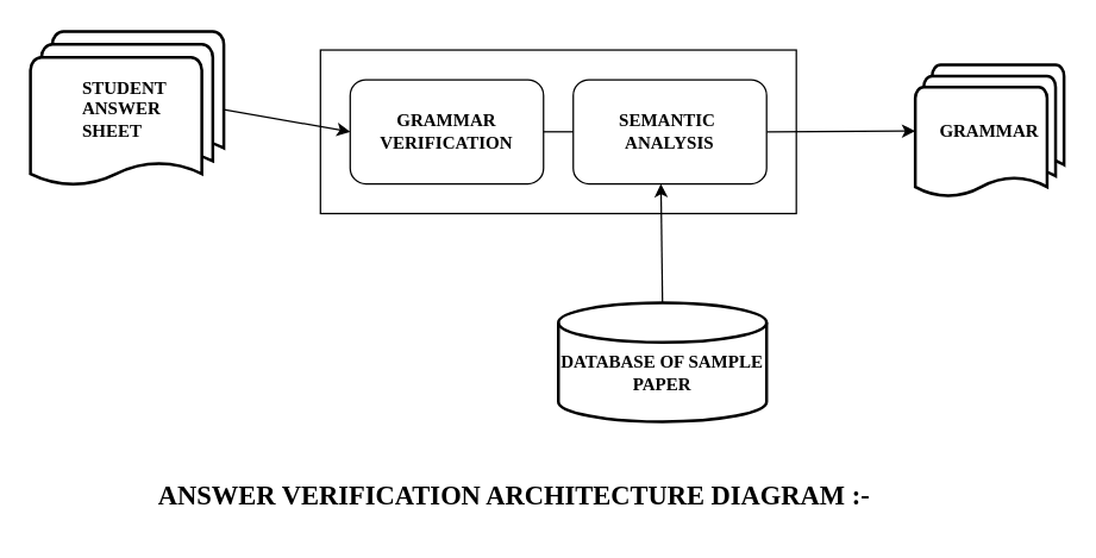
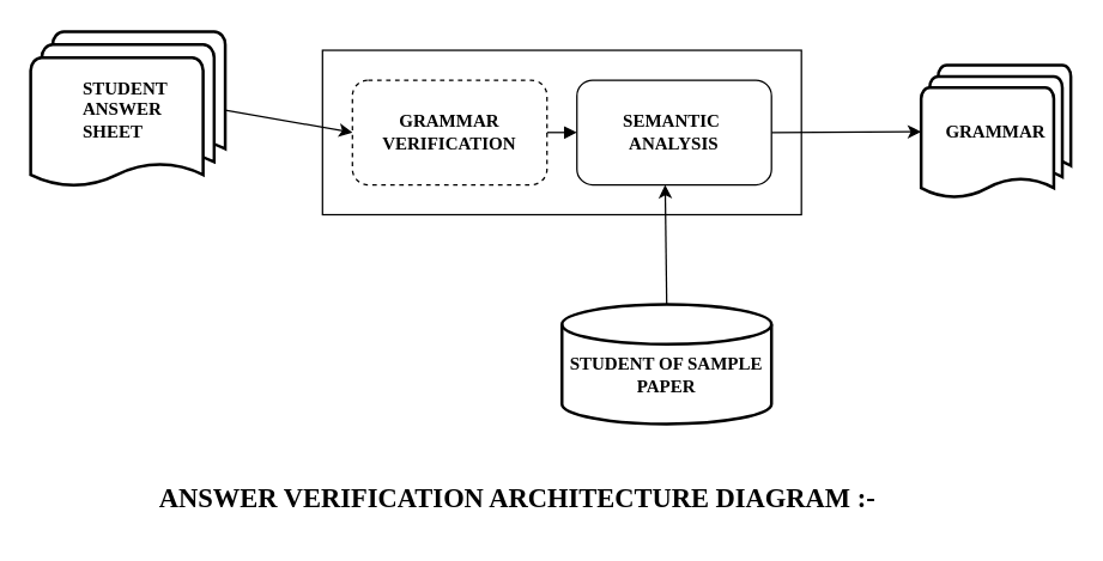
  <mxCell id="0" />
  <mxCell id="1" parent="0" />
  <mxCell id="2" value="" style="rounded=0;whiteSpace=wrap;html=1;" parent="1" vertex="1"><mxGeometry x="215" y="33" width="320" height="110" as="geometry" /></mxCell>
  <mxCell id="3" value="&lt;h4&gt;&lt;div style=&quot;text-align: justify;&quot;&gt;&lt;b style=&quot;background-color: initial;&quot;&gt;&lt;font face=&quot;Verdana&quot;&gt;STUDENT&amp;nbsp;&lt;/font&gt;&lt;/b&gt;&lt;/div&gt;&lt;b&gt;&lt;div style=&quot;text-align: justify;&quot;&gt;&lt;b style=&quot;background-color: initial;&quot;&gt;&lt;font face=&quot;Verdana&quot;&gt;ANSWER&lt;/font&gt;&lt;/b&gt;&lt;/div&gt;&lt;/b&gt;&lt;b&gt;&lt;div style=&quot;text-align: justify;&quot;&gt;&lt;b style=&quot;background-color: initial;&quot;&gt;&lt;font face=&quot;Verdana&quot;&gt;SHEET&lt;/font&gt;&lt;/b&gt;&lt;/div&gt;&lt;/b&gt;&lt;/h4&gt;" style="strokeWidth=2;html=1;shape=mxgraph.flowchart.multi-document;whiteSpace=wrap;" parent="1" vertex="1"><mxGeometry x="20" y="20.5" width="130" height="105" as="geometry" /></mxCell>
  <mxCell id="4" value="" style="endArrow=classic;html=1;rounded=0;exitX=1;exitY=0.5;exitDx=0;exitDy=0;exitPerimeter=0;entryX=0;entryY=0.5;entryDx=0;entryDy=0;" parent="1" source="3" target="6" edge="1"><mxGeometry width="50" height="50" relative="1" as="geometry"><mxPoint x="135" y="113" as="sourcePoint" /><mxPoint x="225" y="88" as="targetPoint" /></mxGeometry></mxCell>
  <mxCell id="5" value="" style="endArrow=classic;html=1;rounded=0;exitX=1;exitY=0.5;exitDx=0;exitDy=0;entryX=0;entryY=0.5;entryDx=0;entryDy=0;" parent="1" source="7" edge="1"><mxGeometry width="50" height="50" relative="1" as="geometry"><mxPoint x="525" y="87.5" as="sourcePoint" /><mxPoint x="615" y="87.5" as="targetPoint" /></mxGeometry></mxCell>
- <mxCell id="6" value="&lt;b&gt;&lt;font face=&quot;Verdana&quot;&gt;GRAMMAR&lt;br&gt;VERIFICATION&lt;/font&gt;&lt;/b&gt;" style="rounded=1;whiteSpace=wrap;html=1;" parent="1" vertex="1"><mxGeometry x="235" y="53" width="130" height="70" as="geometry" /></mxCell>
+ <mxCell id="6" value="&lt;b&gt;&lt;font face=&quot;Verdana&quot;&gt;GRAMMAR&lt;br&gt;VERIFICATION&lt;/font&gt;&lt;/b&gt;" style="rounded=1;whiteSpace=wrap;html=1;dashed=1;" parent="1" vertex="1"><mxGeometry x="235" y="53" width="130" height="70" as="geometry" /></mxCell>
  <mxCell id="7" value="&lt;font face=&quot;Verdana&quot;&gt;&lt;b&gt;SEMANTIC&amp;nbsp;&lt;br&gt;ANALYSIS&lt;/b&gt;&lt;/font&gt;" style="rounded=1;whiteSpace=wrap;html=1;" parent="1" vertex="1"><mxGeometry x="385" y="53" width="130" height="70" as="geometry" /></mxCell>
  <mxCell id="8" value="&lt;h4&gt;&lt;div style=&quot;text-align: justify;&quot;&gt;&lt;font face=&quot;Verdana&quot;&gt;GRAMMAR&lt;/font&gt;&lt;/div&gt;&lt;/h4&gt;" style="strokeWidth=2;html=1;shape=mxgraph.flowchart.multi-document;whiteSpace=wrap;" parent="1" vertex="1"><mxGeometry x="615" y="43" width="100" height="90" as="geometry" /></mxCell>
  <mxCell id="9" value="" style="endArrow=classic;html=1;rounded=0;exitX=0.5;exitY=0;exitDx=0;exitDy=0;exitPerimeter=0;" parent="1" source="10" edge="1"><mxGeometry width="50" height="50" relative="1" as="geometry"><mxPoint x="444.54" y="203" as="sourcePoint" /><mxPoint x="443.95" y="123" as="targetPoint" /></mxGeometry></mxCell>
- <mxCell id="10" value="&lt;b&gt;&lt;font face=&quot;Verdana&quot;&gt;&lt;br&gt;DATABASE OF SAMPLE PAPER&lt;/font&gt;&lt;/b&gt;" style="strokeWidth=2;html=1;shape=mxgraph.flowchart.database;whiteSpace=wrap;" parent="1" vertex="1"><mxGeometry x="375" y="203" width="140" height="80" as="geometry" /></mxCell>
- <mxCell id="11" value="" style="endArrow=none;html=1;rounded=0;exitX=1;exitY=0.5;exitDx=0;exitDy=0;entryX=0;entryY=0.5;entryDx=0;entryDy=0;" parent="1" source="6" target="7" edge="1"><mxGeometry width="50" height="50" relative="1" as="geometry"><mxPoint x="335" y="153" as="sourcePoint" /><mxPoint x="385" y="103" as="targetPoint" /></mxGeometry></mxCell>
+ <mxCell id="10" value="&lt;b&gt;&lt;font face=&quot;Verdana&quot;&gt;&lt;br&gt;STUDENT OF SAMPLE PAPER&lt;/font&gt;&lt;/b&gt;" style="strokeWidth=2;html=1;shape=mxgraph.flowchart.database;whiteSpace=wrap;" parent="1" vertex="1"><mxGeometry x="375" y="203" width="140" height="80" as="geometry" /></mxCell>
+ <mxCell id="11" value="" style="endArrow=block;html=1;rounded=0;exitX=1;exitY=0.5;exitDx=0;exitDy=0;entryX=0;entryY=0.5;entryDx=0;entryDy=0;" parent="1" source="6" target="7" edge="1"><mxGeometry width="50" height="50" relative="1" as="geometry"><mxPoint x="335" y="153" as="sourcePoint" /><mxPoint x="385" y="103" as="targetPoint" /></mxGeometry></mxCell>
  <mxCell id="12" value="&lt;font style=&quot;font-size: 18px;&quot; face=&quot;Verdana&quot;&gt;&lt;b style=&quot;&quot;&gt;ANSWER VERIFICATION ARCHITECTURE DIAGRAM :-&lt;/b&gt;&lt;/font&gt;" style="text;html=1;align=center;verticalAlign=middle;resizable=0;points=[];autosize=1;strokeColor=none;fillColor=none;" parent="1" vertex="1"><mxGeometry x="65" y="313" width="560" height="40" as="geometry" /></mxCell>
